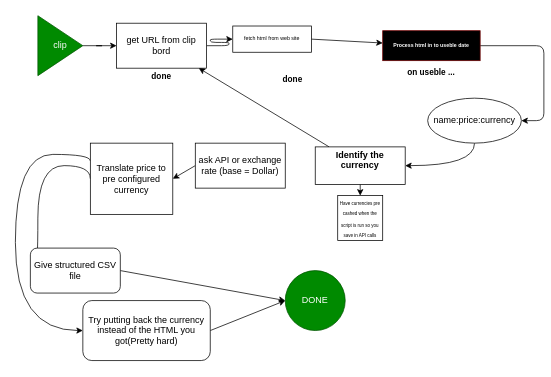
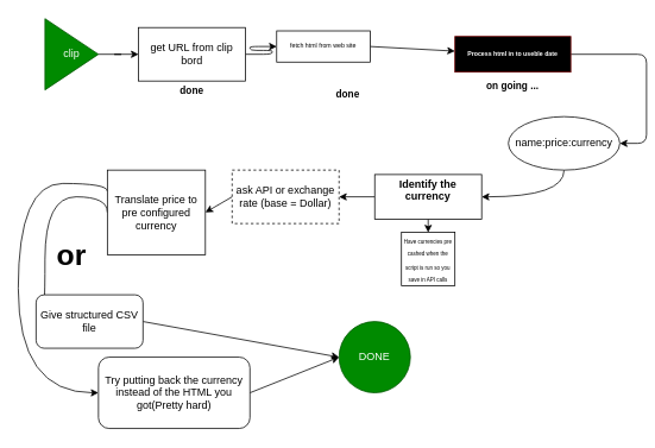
  <mxCell id="0" />
  <mxCell id="1" parent="0" />
  <mxCell id="2" style="edgeStyle=entityRelationEdgeStyle;html=1;exitX=1;exitY=0.5;exitDx=0;exitDy=0;entryX=0;entryY=0.5;entryDx=0;entryDy=0;" parent="1" source="3" target="5" edge="1"><mxGeometry relative="1" as="geometry" /></mxCell>
  <mxCell id="3" value="clip" style="triangle;whiteSpace=wrap;html=1;fillColor=#008a00;fontColor=#ffffff;strokeColor=light-dark(#005700,#14FF26);" parent="1" vertex="1"><mxGeometry x="50" y="20" width="60" height="80" as="geometry" /></mxCell>
  <mxCell id="4" style="edgeStyle=entityRelationEdgeStyle;html=1;exitX=1;exitY=0.5;exitDx=0;exitDy=0;entryX=0;entryY=0.5;entryDx=0;entryDy=0;" parent="1" source="5" target="7" edge="1"><mxGeometry relative="1" as="geometry" /></mxCell>
  <mxCell id="5" value="get URL from clip bord" style="rounded=0;whiteSpace=wrap;html=1;" parent="1" vertex="1"><mxGeometry x="155" y="30" width="120" height="60" as="geometry" /></mxCell>
  <mxCell id="6" style="edgeStyle=none;html=1;exitX=1;exitY=0.5;exitDx=0;exitDy=0;" parent="1" source="7" target="9" edge="1"><mxGeometry relative="1" as="geometry" /></mxCell>
  <mxCell id="7" value="fetch html from web site" style="rounded=0;whiteSpace=wrap;html=1;align=center;fontSize=7;" parent="1" vertex="1"><mxGeometry x="310" y="33.75" width="105" height="35" as="geometry" /></mxCell>
  <mxCell id="8" style="edgeStyle=entityRelationEdgeStyle;html=1;exitX=1;exitY=0.5;exitDx=0;exitDy=0;" parent="1" source="9" target="16" edge="1"><mxGeometry relative="1" as="geometry" /></mxCell>
  <mxCell id="9" value="&lt;p&gt;&lt;span&gt;&lt;b&gt;Process html in to useble date&lt;/b&gt;&lt;/span&gt;&lt;/p&gt;" style="rounded=0;whiteSpace=wrap;html=1;align=center;fontSize=7;fillColor=light-dark(#FF0428,#FF0404);fontColor=#ffffff;strokeColor=#6F0000;fillStyle=cross-hatch;" parent="1" vertex="1"><mxGeometry x="510" y="40" width="130" height="40" as="geometry" /></mxCell>
- <mxCell id="10" style="edgeStyle=none;html=1;" parent="1" source="12" target="5" edge="1"><mxGeometry relative="1" as="geometry"><mxPoint x="330" y="215" as="targetPoint" /></mxGeometry></mxCell>
+ <mxCell id="10" style="edgeStyle=none;html=1;entryX=1;entryY=0.5;entryDx=0;entryDy=0;" parent="1" source="12" target="14" edge="1"><mxGeometry relative="1" as="geometry"><mxPoint x="330" y="215" as="targetPoint" /></mxGeometry></mxCell>
  <mxCell id="11" value="" style="edgeStyle=none;html=1;" parent="1" source="12" target="20" edge="1"><mxGeometry relative="1" as="geometry" /></mxCell>
  <mxCell id="12" value="&lt;font&gt;&lt;b style=&quot;&quot;&gt;Identify the currency&lt;/b&gt;&lt;/font&gt;&lt;div&gt;&lt;br&gt;&lt;/div&gt;" style="rounded=0;whiteSpace=wrap;html=1;" parent="1" vertex="1"><mxGeometry x="420" y="195" width="120" height="50" as="geometry" /></mxCell>
  <mxCell id="13" style="edgeStyle=none;html=1;exitX=0;exitY=0.5;exitDx=0;exitDy=0;entryX=1;entryY=0.5;entryDx=0;entryDy=0;" parent="1" source="14" target="19" edge="1"><mxGeometry relative="1" as="geometry" /></mxCell>
- <mxCell id="14" value="ask API or exchange rate (base = Dollar)" style="rounded=0;whiteSpace=wrap;html=1;" parent="1" vertex="1"><mxGeometry x="260" y="190" width="120" height="60" as="geometry" /></mxCell>
+ <mxCell id="14" value="ask API or exchange rate (base = Dollar)" style="rounded=0;whiteSpace=wrap;html=1;dashed=1;" parent="1" vertex="1"><mxGeometry x="260" y="190" width="120" height="60" as="geometry" /></mxCell>
  <mxCell id="15" style="edgeStyle=orthogonalEdgeStyle;html=1;exitX=0.5;exitY=1;exitDx=0;exitDy=0;entryX=1;entryY=0.5;entryDx=0;entryDy=0;curved=1;" parent="1" source="16" target="12" edge="1"><mxGeometry relative="1" as="geometry" /></mxCell>
  <mxCell id="16" value="name:price:currency" style="ellipse;whiteSpace=wrap;html=1;" parent="1" vertex="1"><mxGeometry x="570" y="130" width="125" height="60" as="geometry" /></mxCell>
  <mxCell id="17" style="edgeStyle=orthogonalEdgeStyle;html=1;exitX=0;exitY=0.5;exitDx=0;exitDy=0;entryX=0;entryY=0.5;entryDx=0;entryDy=0;curved=1;" parent="1" source="19" target="22" edge="1"><mxGeometry relative="1" as="geometry"><mxPoint x="110" y="360" as="targetPoint" /><Array as="points"><mxPoint x="50" y="220" /><mxPoint x="50" y="360" /></Array></mxGeometry></mxCell>
  <mxCell id="18" style="edgeStyle=orthogonalEdgeStyle;html=1;exitX=0;exitY=0.25;exitDx=0;exitDy=0;curved=1;entryX=0;entryY=0.5;entryDx=0;entryDy=0;" parent="1" source="19" target="24" edge="1"><mxGeometry relative="1" as="geometry"><mxPoint x="100" y="440" as="targetPoint" /><Array as="points"><mxPoint x="20" y="205" /><mxPoint x="20" y="440" /></Array></mxGeometry></mxCell>
  <mxCell id="19" value="Translate price to pre configured currency" style="rounded=0;whiteSpace=wrap;html=1;" parent="1" vertex="1"><mxGeometry x="120" y="190" width="110" height="95" as="geometry" /></mxCell>
  <mxCell id="20" value="&lt;font style=&quot;font-size: 6px;&quot;&gt;Have currencies pre cashed when the script is run so you save in API calls&lt;/font&gt;" style="whiteSpace=wrap;html=1;aspect=fixed;" parent="1" vertex="1"><mxGeometry x="450" y="260" width="60" height="60" as="geometry" /></mxCell>
  <mxCell id="21" style="edgeStyle=none;html=1;exitX=1;exitY=0.5;exitDx=0;exitDy=0;entryX=0;entryY=0.5;entryDx=0;entryDy=0;" parent="1" source="22" target="26" edge="1"><mxGeometry relative="1" as="geometry"><mxPoint x="420" y="390" as="targetPoint" /></mxGeometry></mxCell>
  <mxCell id="22" value="Give structured CSV file" style="rounded=1;whiteSpace=wrap;html=1;" parent="1" vertex="1"><mxGeometry x="40" y="330" width="120" height="60" as="geometry" /></mxCell>
  <mxCell id="23" style="edgeStyle=none;html=1;exitX=1;exitY=0.5;exitDx=0;exitDy=0;entryX=0;entryY=0.5;entryDx=0;entryDy=0;" parent="1" source="24" target="26" edge="1"><mxGeometry relative="1" as="geometry"><mxPoint x="420" y="420" as="targetPoint" /></mxGeometry></mxCell>
  <mxCell id="24" value="Try putting back the currency instead of the HTML you got(Pretty hard)" style="rounded=1;whiteSpace=wrap;html=1;" parent="1" vertex="1"><mxGeometry x="110" y="400" width="170" height="80" as="geometry" /></mxCell>
+ <mxCell id="25" value="&lt;b&gt;&lt;font style=&quot;font-size: 33px;&quot;&gt;or&lt;/font&gt;&lt;/b&gt;" style="text;html=1;align=center;verticalAlign=middle;whiteSpace=wrap;rounded=0;" parent="1" vertex="1"><mxGeometry x="60" y="270" width="40" height="30" as="geometry" /></mxCell>
  <mxCell id="26" value="DONE" style="ellipse;whiteSpace=wrap;html=1;aspect=fixed;fillColor=#008a00;fontColor=#ffffff;strokeColor=light-dark(#005700,#00FF00);" parent="1" vertex="1"><mxGeometry x="380" y="360" width="80" height="80" as="geometry" /></mxCell>
  <mxCell id="27" value="&lt;b&gt;&lt;font style=&quot;font-size: 11px; background-color: light-dark(rgb(255, 255, 255), rgb(20, 255, 38)); color: light-dark(rgb(0, 0, 0), rgb(0, 0, 0));&quot;&gt;done&lt;/font&gt;&lt;/b&gt;" style="text;html=1;align=center;verticalAlign=middle;whiteSpace=wrap;rounded=0;" vertex="1" parent="1"><mxGeometry x="195" y="86.25" width="40" height="30" as="geometry" /></mxCell>
  <mxCell id="28" value="&lt;b&gt;&lt;font style=&quot;font-size: 11px; background-color: light-dark(rgb(255, 255, 255), rgb(20, 255, 38)); color: light-dark(rgb(0, 0, 0), rgb(0, 0, 0));&quot;&gt;done&lt;/font&gt;&lt;/b&gt;" style="text;html=1;align=center;verticalAlign=middle;whiteSpace=wrap;rounded=0;" vertex="1" parent="1"><mxGeometry x="370" y="90" width="40" height="30" as="geometry" /></mxCell>
- <mxCell id="29" value="&lt;b&gt;&lt;font style=&quot;font-size: 11px; color: light-dark(rgb(0, 0, 0), rgb(0, 0, 0));&quot;&gt;on useble ...&lt;/font&gt;&lt;/b&gt;" style="text;html=1;align=center;verticalAlign=middle;whiteSpace=wrap;rounded=0;labelBackgroundColor=light-dark(#FFFFFF,#FF8000);fontColor=light-dark(#000000,#000000);" vertex="1" parent="1"><mxGeometry x="535" y="76.25" width="80" height="40" as="geometry" /></mxCell>
+ <mxCell id="29" value="&lt;b&gt;&lt;font style=&quot;font-size: 11px; color: light-dark(rgb(0, 0, 0), rgb(0, 0, 0));&quot;&gt;on going ...&lt;/font&gt;&lt;/b&gt;" style="text;html=1;align=center;verticalAlign=middle;whiteSpace=wrap;rounded=0;labelBackgroundColor=light-dark(#FFFFFF,#FF8000);fontColor=light-dark(#000000,#000000);" vertex="1" parent="1"><mxGeometry x="535" y="76.25" width="80" height="40" as="geometry" /></mxCell>
